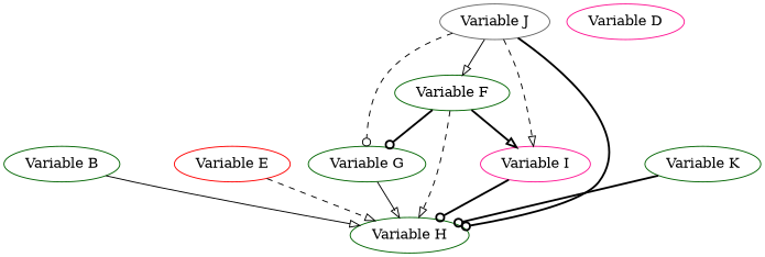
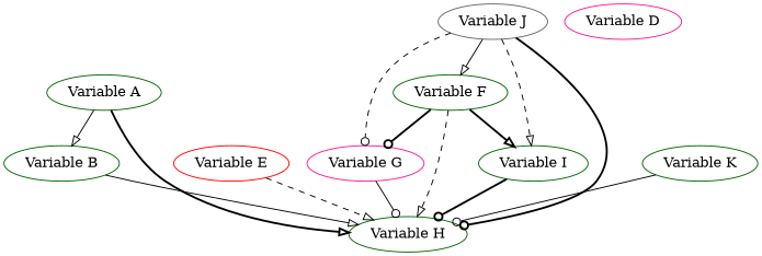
  digraph {
    node [color=darkgreen]
    edge [arrowhead=onormal style=bold]
+   n1 [label="Variable A"]
    n2 [label="Variable B"]
    n3 [label="Variable H"]
    n4 [color=deeppink label="Variable D"]
    n5 [color=red label="Variable E"]
    n6 [label="Variable F"]
-   n7 [label="Variable G"]
-   n8 [color=deeppink label="Variable I"]
+   n7 [color=deeppink label="Variable G"]
+   n8 [label="Variable I"]
    n9 [color=gray40 label="Variable J"]
    n10 [label="Variable K"]
+   n1 -> n2 [style=solid]
+   n1 -> n3
    n2 -> n3 [style=solid]
    n5 -> n3 [style=dashed]
    n6 -> n3 [style=dashed]
    n6 -> n7 [arrowhead=odot]
    n6 -> n8
-   n7 -> n3 [style=solid]
+   n7 -> n3 [arrowhead=odot style=solid]
    n8 -> n3 [arrowhead=odot]
    n9 -> n3 [arrowhead=odot]
    n9 -> n6 [style=solid]
    n9 -> n7 [arrowhead=odot style=dashed]
    n9 -> n8 [style=dashed]
-   n10 -> n3 [arrowhead=odot]
+   n10 -> n3 [arrowhead=odot style=solid]
  }
